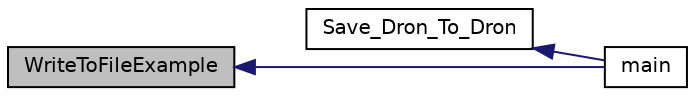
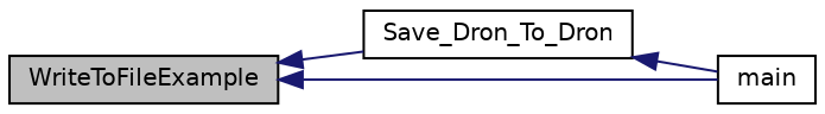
  digraph {
    rankdir=LR
    node [color=black fillcolor=white fontname=Helvetica fontsize=10 shape=record style=filled]
    edge [color=midnightblue dir=back fontname=Helvetica fontsize=10 labelfontname=Helvetica labelfontsize=10 style=solid]
    n1 [fillcolor=grey75 fontcolor=black height=0.2 label=WriteToFileExample width=0.4]
    n2 [height=0.2 label=Save_Dron_To_Dron width=0.4]
    n3 [height=0.2 label=main width=0.4]
+   n1 -> n2
    n1 -> n3
    n2 -> n3
  }
